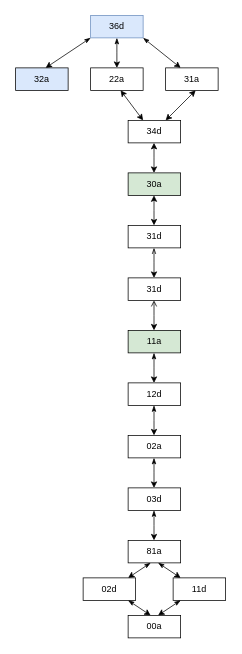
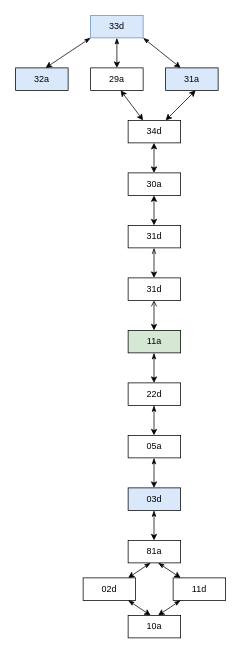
  <mxCell id="0" />
  <mxCell id="1" parent="0" />
  <mxCell id="2" value="" style="edgeStyle=orthogonalEdgeStyle;rounded=0;orthogonalLoop=1;jettySize=auto;html=1;startArrow=classicThin;startFill=1;" edge="1" parent="1" source="3"><mxGeometry relative="1" as="geometry"><mxPoint x="155" y="90" as="targetPoint" /></mxGeometry></mxCell>
- <mxCell id="3" value="36d" style="rounded=0;whiteSpace=wrap;html=1;fillColor=#dae8fc;strokeColor=#6c8ebf;" vertex="1" parent="1"><mxGeometry x="120" y="20" width="70" height="30" as="geometry" /></mxCell>
+ <mxCell id="3" value="33d" style="rounded=0;whiteSpace=wrap;html=1;fillColor=#dae8fc;strokeColor=#6c8ebf;" vertex="1" parent="1"><mxGeometry x="120" y="20" width="70" height="30" as="geometry" /></mxCell>
  <mxCell id="4" value="" style="endArrow=classic;html=1;startArrow=classicThin;startFill=1;" edge="1" parent="1"><mxGeometry width="50" height="50" relative="1" as="geometry"><mxPoint x="190" y="50" as="sourcePoint" /><mxPoint x="240" y="90" as="targetPoint" /></mxGeometry></mxCell>
  <mxCell id="5" value="" style="endArrow=classic;html=1;startArrow=classicThin;startFill=1;" edge="1" parent="1"><mxGeometry width="50" height="50" relative="1" as="geometry"><mxPoint x="120" y="50" as="sourcePoint" /><mxPoint x="60" y="90" as="targetPoint" /></mxGeometry></mxCell>
- <mxCell id="6" value="22a" style="rounded=0;whiteSpace=wrap;html=1;" vertex="1" parent="1"><mxGeometry x="120" y="90" width="70" height="30" as="geometry" /></mxCell>
+ <mxCell id="6" value="29a" style="rounded=0;whiteSpace=wrap;html=1;" vertex="1" parent="1"><mxGeometry x="120" y="90" width="70" height="30" as="geometry" /></mxCell>
  <mxCell id="7" value="32a" style="rounded=0;whiteSpace=wrap;html=1;fillColor=#dae8fc;" vertex="1" parent="1"><mxGeometry x="20" y="90" width="70" height="30" as="geometry" /></mxCell>
- <mxCell id="8" value="31a" style="rounded=0;whiteSpace=wrap;html=1;" vertex="1" parent="1"><mxGeometry x="220" y="90" width="70" height="30" as="geometry" /></mxCell>
+ <mxCell id="8" value="31a" style="rounded=0;whiteSpace=wrap;html=1;fillColor=#dae8fc;" vertex="1" parent="1"><mxGeometry x="220" y="90" width="70" height="30" as="geometry" /></mxCell>
  <mxCell id="9" value="" style="endArrow=classic;html=1;startArrow=classic;startFill=1;" edge="1" parent="1"><mxGeometry width="50" height="50" relative="1" as="geometry"><mxPoint x="160" y="120" as="sourcePoint" /><mxPoint x="190" y="160" as="targetPoint" /></mxGeometry></mxCell>
  <mxCell id="10" value="" style="endArrow=classic;html=1;startArrow=classic;startFill=1;" edge="1" parent="1"><mxGeometry width="50" height="50" relative="1" as="geometry"><mxPoint x="260" y="120" as="sourcePoint" /><mxPoint x="220" y="160" as="targetPoint" /></mxGeometry></mxCell>
  <mxCell id="11" value="34d" style="rounded=0;whiteSpace=wrap;html=1;" vertex="1" parent="1"><mxGeometry x="170" y="160" width="70" height="30" as="geometry" /></mxCell>
- <mxCell id="12" value="30a" style="rounded=0;whiteSpace=wrap;html=1;fillColor=#d5e8d4;" vertex="1" parent="1"><mxGeometry x="170" y="230" width="70" height="30" as="geometry" /></mxCell>
+ <mxCell id="12" value="30a" style="rounded=0;whiteSpace=wrap;html=1;" vertex="1" parent="1"><mxGeometry x="170" y="230" width="70" height="30" as="geometry" /></mxCell>
  <mxCell id="13" value="" style="edgeStyle=orthogonalEdgeStyle;rounded=0;orthogonalLoop=1;jettySize=auto;html=1;startArrow=classic;startFill=1;" edge="1" parent="1"><mxGeometry relative="1" as="geometry"><mxPoint x="204.5" y="190" as="sourcePoint" /><mxPoint x="204.5" y="230" as="targetPoint" /><Array as="points"><mxPoint x="204.5" y="210" /><mxPoint x="204.5" y="210" /></Array></mxGeometry></mxCell>
  <mxCell id="14" value="" style="edgeStyle=orthogonalEdgeStyle;rounded=0;orthogonalLoop=1;jettySize=auto;html=1;startArrow=classic;startFill=1;" edge="1" parent="1"><mxGeometry relative="1" as="geometry"><mxPoint x="204.5" y="260" as="sourcePoint" /><mxPoint x="204.5" y="300" as="targetPoint" /><Array as="points"><mxPoint x="204.5" y="280" /><mxPoint x="204.5" y="280" /></Array></mxGeometry></mxCell>
  <mxCell id="15" value="31d" style="rounded=0;whiteSpace=wrap;html=1;" vertex="1" parent="1"><mxGeometry x="170" y="300" width="70" height="30" as="geometry" /></mxCell>
  <mxCell id="16" value="" style="edgeStyle=orthogonalEdgeStyle;rounded=0;orthogonalLoop=1;jettySize=auto;html=1;startArrow=openThin;startFill=0;" edge="1" parent="1"><mxGeometry relative="1" as="geometry"><mxPoint x="204.5" y="330" as="sourcePoint" /><mxPoint x="204.5" y="370" as="targetPoint" /><Array as="points"><mxPoint x="204.5" y="350" /><mxPoint x="204.5" y="350" /></Array></mxGeometry></mxCell>
  <mxCell id="17" value="31d" style="rounded=0;whiteSpace=wrap;html=1;" vertex="1" parent="1"><mxGeometry x="170" y="370" width="70" height="30" as="geometry" /></mxCell>
  <mxCell id="18" value="" style="edgeStyle=orthogonalEdgeStyle;rounded=0;orthogonalLoop=1;jettySize=auto;html=1;startArrow=open;startFill=0;" edge="1" parent="1"><mxGeometry relative="1" as="geometry"><mxPoint x="204.5" y="400" as="sourcePoint" /><mxPoint x="204.5" y="440" as="targetPoint" /><Array as="points"><mxPoint x="204.5" y="420" /><mxPoint x="204.5" y="420" /></Array></mxGeometry></mxCell>
  <mxCell id="19" value="11a" style="rounded=0;whiteSpace=wrap;html=1;fillColor=#d5e8d4;" vertex="1" parent="1"><mxGeometry x="170" y="440" width="70" height="30" as="geometry" /></mxCell>
  <mxCell id="20" value="" style="edgeStyle=orthogonalEdgeStyle;rounded=0;orthogonalLoop=1;jettySize=auto;html=1;startArrow=classicThin;startFill=1;" edge="1" parent="1"><mxGeometry relative="1" as="geometry"><mxPoint x="204.5" y="470" as="sourcePoint" /><mxPoint x="204.5" y="510" as="targetPoint" /><Array as="points"><mxPoint x="204.5" y="490" /><mxPoint x="204.5" y="490" /></Array></mxGeometry></mxCell>
- <mxCell id="21" value="12d" style="rounded=0;whiteSpace=wrap;html=1;" vertex="1" parent="1"><mxGeometry x="170" y="510" width="70" height="30" as="geometry" /></mxCell>
+ <mxCell id="21" value="22d" style="rounded=0;whiteSpace=wrap;html=1;" vertex="1" parent="1"><mxGeometry x="170" y="510" width="70" height="30" as="geometry" /></mxCell>
  <mxCell id="22" value="" style="edgeStyle=orthogonalEdgeStyle;rounded=0;orthogonalLoop=1;jettySize=auto;html=1;startArrow=classicThin;startFill=1;" edge="1" parent="1"><mxGeometry relative="1" as="geometry"><mxPoint x="204.5" y="540" as="sourcePoint" /><mxPoint x="204.5" y="580" as="targetPoint" /><Array as="points"><mxPoint x="204.5" y="560" /><mxPoint x="204.5" y="560" /></Array></mxGeometry></mxCell>
- <mxCell id="23" value="02a" style="rounded=0;whiteSpace=wrap;html=1;" vertex="1" parent="1"><mxGeometry x="170" y="580" width="70" height="30" as="geometry" /></mxCell>
+ <mxCell id="23" value="05a" style="rounded=0;whiteSpace=wrap;html=1;" vertex="1" parent="1"><mxGeometry x="170" y="580" width="70" height="30" as="geometry" /></mxCell>
  <mxCell id="24" value="" style="edgeStyle=orthogonalEdgeStyle;rounded=0;orthogonalLoop=1;jettySize=auto;html=1;startArrow=classicThin;startFill=1;" edge="1" parent="1"><mxGeometry relative="1" as="geometry"><mxPoint x="204.5" y="610" as="sourcePoint" /><mxPoint x="204.5" y="650" as="targetPoint" /><Array as="points"><mxPoint x="204.5" y="630" /><mxPoint x="204.5" y="630" /></Array></mxGeometry></mxCell>
- <mxCell id="25" value="03d" style="rounded=0;whiteSpace=wrap;html=1;" vertex="1" parent="1"><mxGeometry x="170" y="650" width="70" height="30" as="geometry" /></mxCell>
+ <mxCell id="25" value="03d" style="rounded=0;whiteSpace=wrap;html=1;fillColor=#dae8fc;" vertex="1" parent="1"><mxGeometry x="170" y="650" width="70" height="30" as="geometry" /></mxCell>
  <mxCell id="26" value="" style="edgeStyle=orthogonalEdgeStyle;rounded=0;orthogonalLoop=1;jettySize=auto;html=1;startArrow=classicThin;startFill=1;" edge="1" parent="1"><mxGeometry relative="1" as="geometry"><mxPoint x="204.5" y="680" as="sourcePoint" /><mxPoint x="204.5" y="720" as="targetPoint" /><Array as="points"><mxPoint x="204.5" y="700" /><mxPoint x="204.5" y="700" /></Array></mxGeometry></mxCell>
  <mxCell id="27" value="81a" style="rounded=0;whiteSpace=wrap;html=1;" vertex="1" parent="1"><mxGeometry x="170" y="720" width="70" height="30" as="geometry" /></mxCell>
  <mxCell id="28" value="" style="endArrow=classic;html=1;startArrow=classicThin;startFill=1;" edge="1" parent="1"><mxGeometry width="50" height="50" relative="1" as="geometry"><mxPoint x="200" y="750" as="sourcePoint" /><mxPoint x="170" y="770" as="targetPoint" /></mxGeometry></mxCell>
  <mxCell id="29" value="" style="endArrow=classic;html=1;startArrow=classicThin;startFill=1;" edge="1" parent="1"><mxGeometry width="50" height="50" relative="1" as="geometry"><mxPoint x="210" y="750" as="sourcePoint" /><mxPoint x="240" y="770" as="targetPoint" /></mxGeometry></mxCell>
  <mxCell id="30" value="02d" style="rounded=0;whiteSpace=wrap;html=1;" vertex="1" parent="1"><mxGeometry x="110" y="770" width="70" height="30" as="geometry" /></mxCell>
  <mxCell id="31" value="11d" style="rounded=0;whiteSpace=wrap;html=1;" vertex="1" parent="1"><mxGeometry y="770" width="70" height="30" as="geometry" x="230" /></mxCell>
  <mxCell id="32" value="" style="endArrow=classic;html=1;startArrow=classicThin;startFill=1;" edge="1" parent="1"><mxGeometry width="50" height="50" relative="1" as="geometry"><mxPoint x="240" y="800" as="sourcePoint" /><mxPoint x="210" y="820" as="targetPoint" /></mxGeometry></mxCell>
  <mxCell id="33" value="" style="endArrow=classic;html=1;startArrow=classicThin;startFill=1;" edge="1" parent="1"><mxGeometry width="50" height="50" relative="1" as="geometry"><mxPoint x="170" y="800" as="sourcePoint" /><mxPoint x="200" y="820" as="targetPoint" /></mxGeometry></mxCell>
- <mxCell id="34" value="00a" style="rounded=0;whiteSpace=wrap;html=1;" vertex="1" parent="1"><mxGeometry x="170" y="820" width="70" height="30" as="geometry" /></mxCell>
+ <mxCell id="34" value="10a" style="rounded=0;whiteSpace=wrap;html=1;" vertex="1" parent="1"><mxGeometry x="170" y="820" width="70" height="30" as="geometry" /></mxCell>
